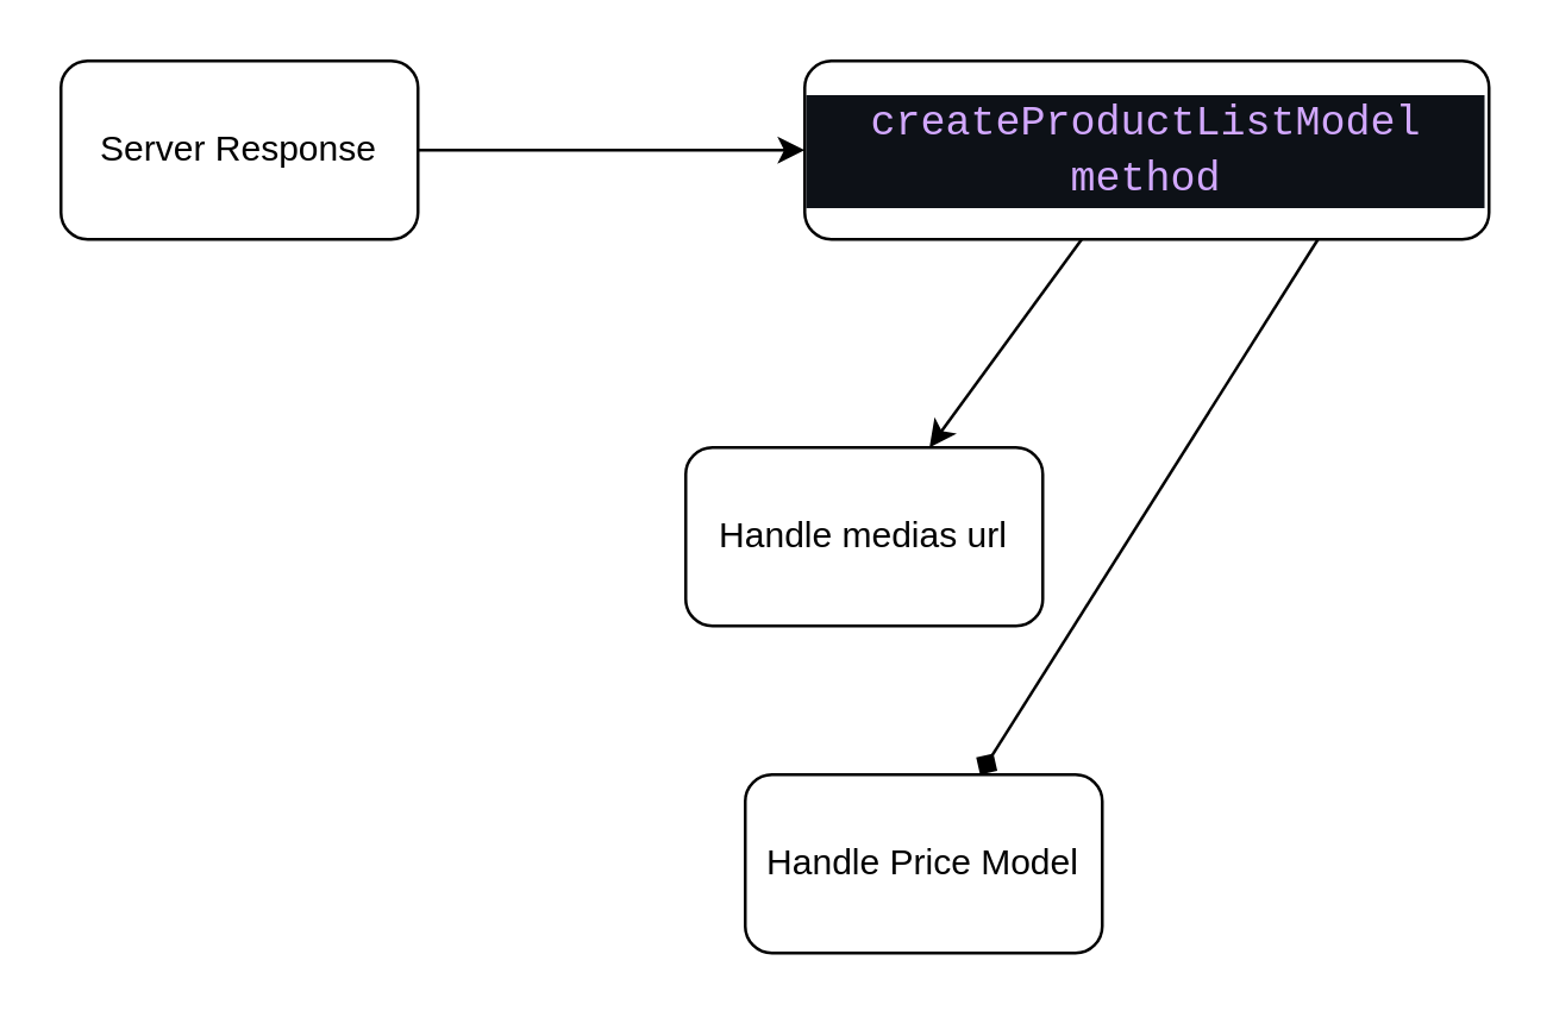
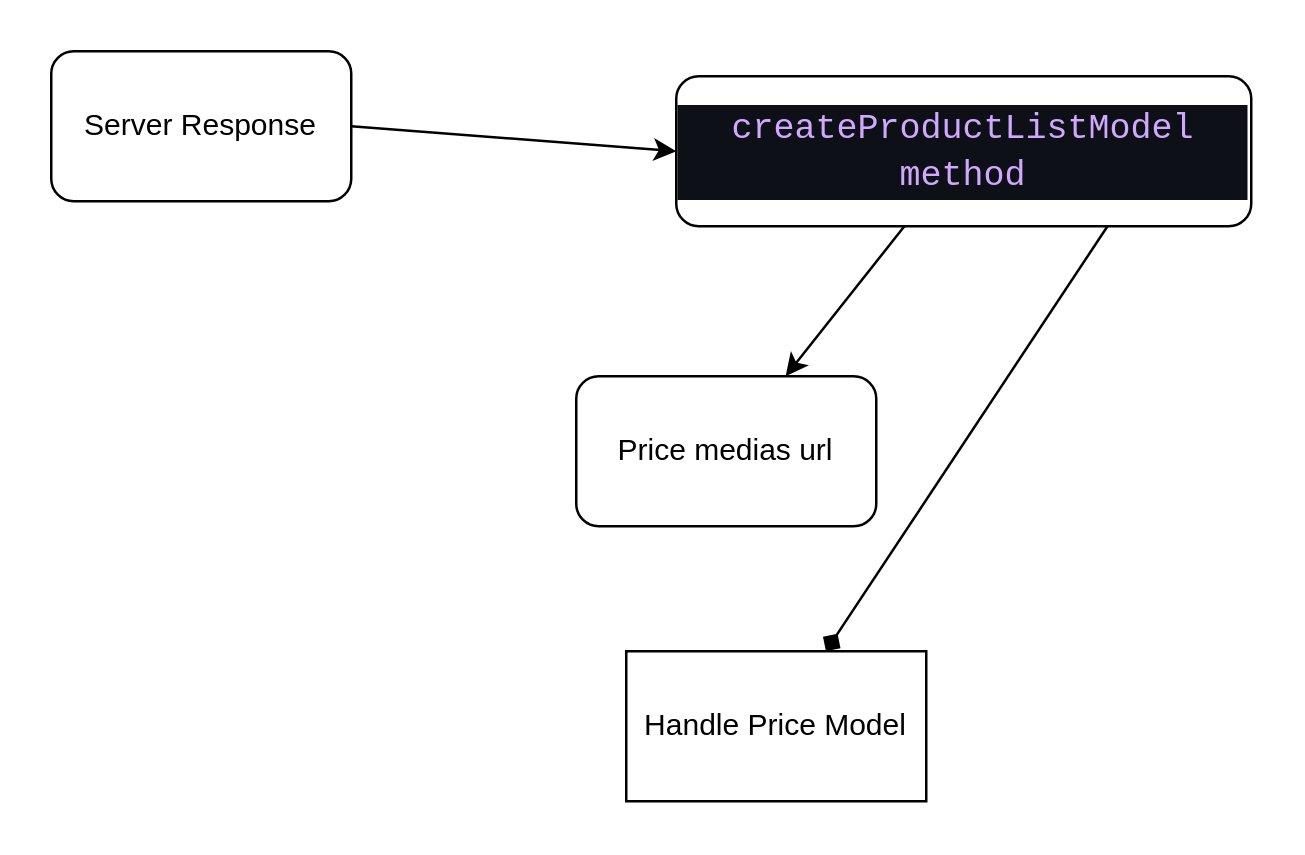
  <mxCell id="0" />
  <mxCell id="1" parent="0" />
  <mxCell id="2" style="edgeStyle=none;html=1;exitX=1;exitY=0.5;exitDx=0;exitDy=0;entryX=0;entryY=0.5;entryDx=0;entryDy=0;" edge="1" parent="1" source="3" target="6"><mxGeometry relative="1" as="geometry"><mxPoint x="250" y="50" as="targetPoint" /></mxGeometry></mxCell>
  <mxCell id="3" value="Server Response" style="rounded=1;whiteSpace=wrap;html=1;" vertex="1" parent="1"><mxGeometry x="20" y="20" width="120" height="60" as="geometry" /></mxCell>
  <mxCell id="4" style="edgeStyle=none;html=1;" edge="1" parent="1" source="6" target="7"><mxGeometry relative="1" as="geometry"><mxPoint x="385" y="180" as="targetPoint" /></mxGeometry></mxCell>
  <mxCell id="5" style="edgeStyle=none;html=1;exitX=0.75;exitY=1;exitDx=0;exitDy=0;endArrow=diamond;" edge="1" parent="1" source="6" target="8"><mxGeometry relative="1" as="geometry"><mxPoint x="443" y="150" as="targetPoint" /></mxGeometry></mxCell>
- <mxCell id="6" value="&lt;div style=&quot;color: rgb(230, 237, 243); background-color: rgb(13, 17, 23); font-family: Consolas, &amp;quot;Courier New&amp;quot;, monospace; font-size: 14px; line-height: 19px;&quot;&gt;&lt;span style=&quot;color: #d2a8ff;&quot;&gt;createProductListModel method&lt;/span&gt;&lt;/div&gt;" style="rounded=1;whiteSpace=wrap;html=1;" vertex="1" parent="1"><mxGeometry x="270" y="20" width="230" height="60" as="geometry" /></mxCell>
- <mxCell id="7" value="Handle medias url" style="rounded=1;whiteSpace=wrap;html=1;" vertex="1" parent="1"><mxGeometry x="230" y="150" width="120" height="60" as="geometry" /></mxCell>
- <mxCell id="8" value="Handle Price Model" style="rounded=1;whiteSpace=wrap;html=1;" vertex="1" parent="1"><mxGeometry x="250" y="260" width="120" height="60" as="geometry" /></mxCell>
+ <mxCell id="6" value="&lt;div style=&quot;color: rgb(230, 237, 243); background-color: rgb(13, 17, 23); font-family: Consolas, &amp;quot;Courier New&amp;quot;, monospace; font-size: 14px; line-height: 19px;&quot;&gt;&lt;span style=&quot;color: #d2a8ff;&quot;&gt;createProductListModel method&lt;/span&gt;&lt;/div&gt;" style="rounded=1;whiteSpace=wrap;html=1;" vertex="1" parent="1"><mxGeometry x="270" y="30" width="230" height="60" as="geometry" /></mxCell>
+ <mxCell id="7" value="Price medias url" style="rounded=1;whiteSpace=wrap;html=1;" vertex="1" parent="1"><mxGeometry x="230" y="150" width="120" height="60" as="geometry" /></mxCell>
+ <mxCell id="8" value="Handle Price Model" style="whiteSpace=wrap;html=1;rounded=0;" vertex="1" parent="1"><mxGeometry x="250" y="260" width="120" height="60" as="geometry" /></mxCell>
